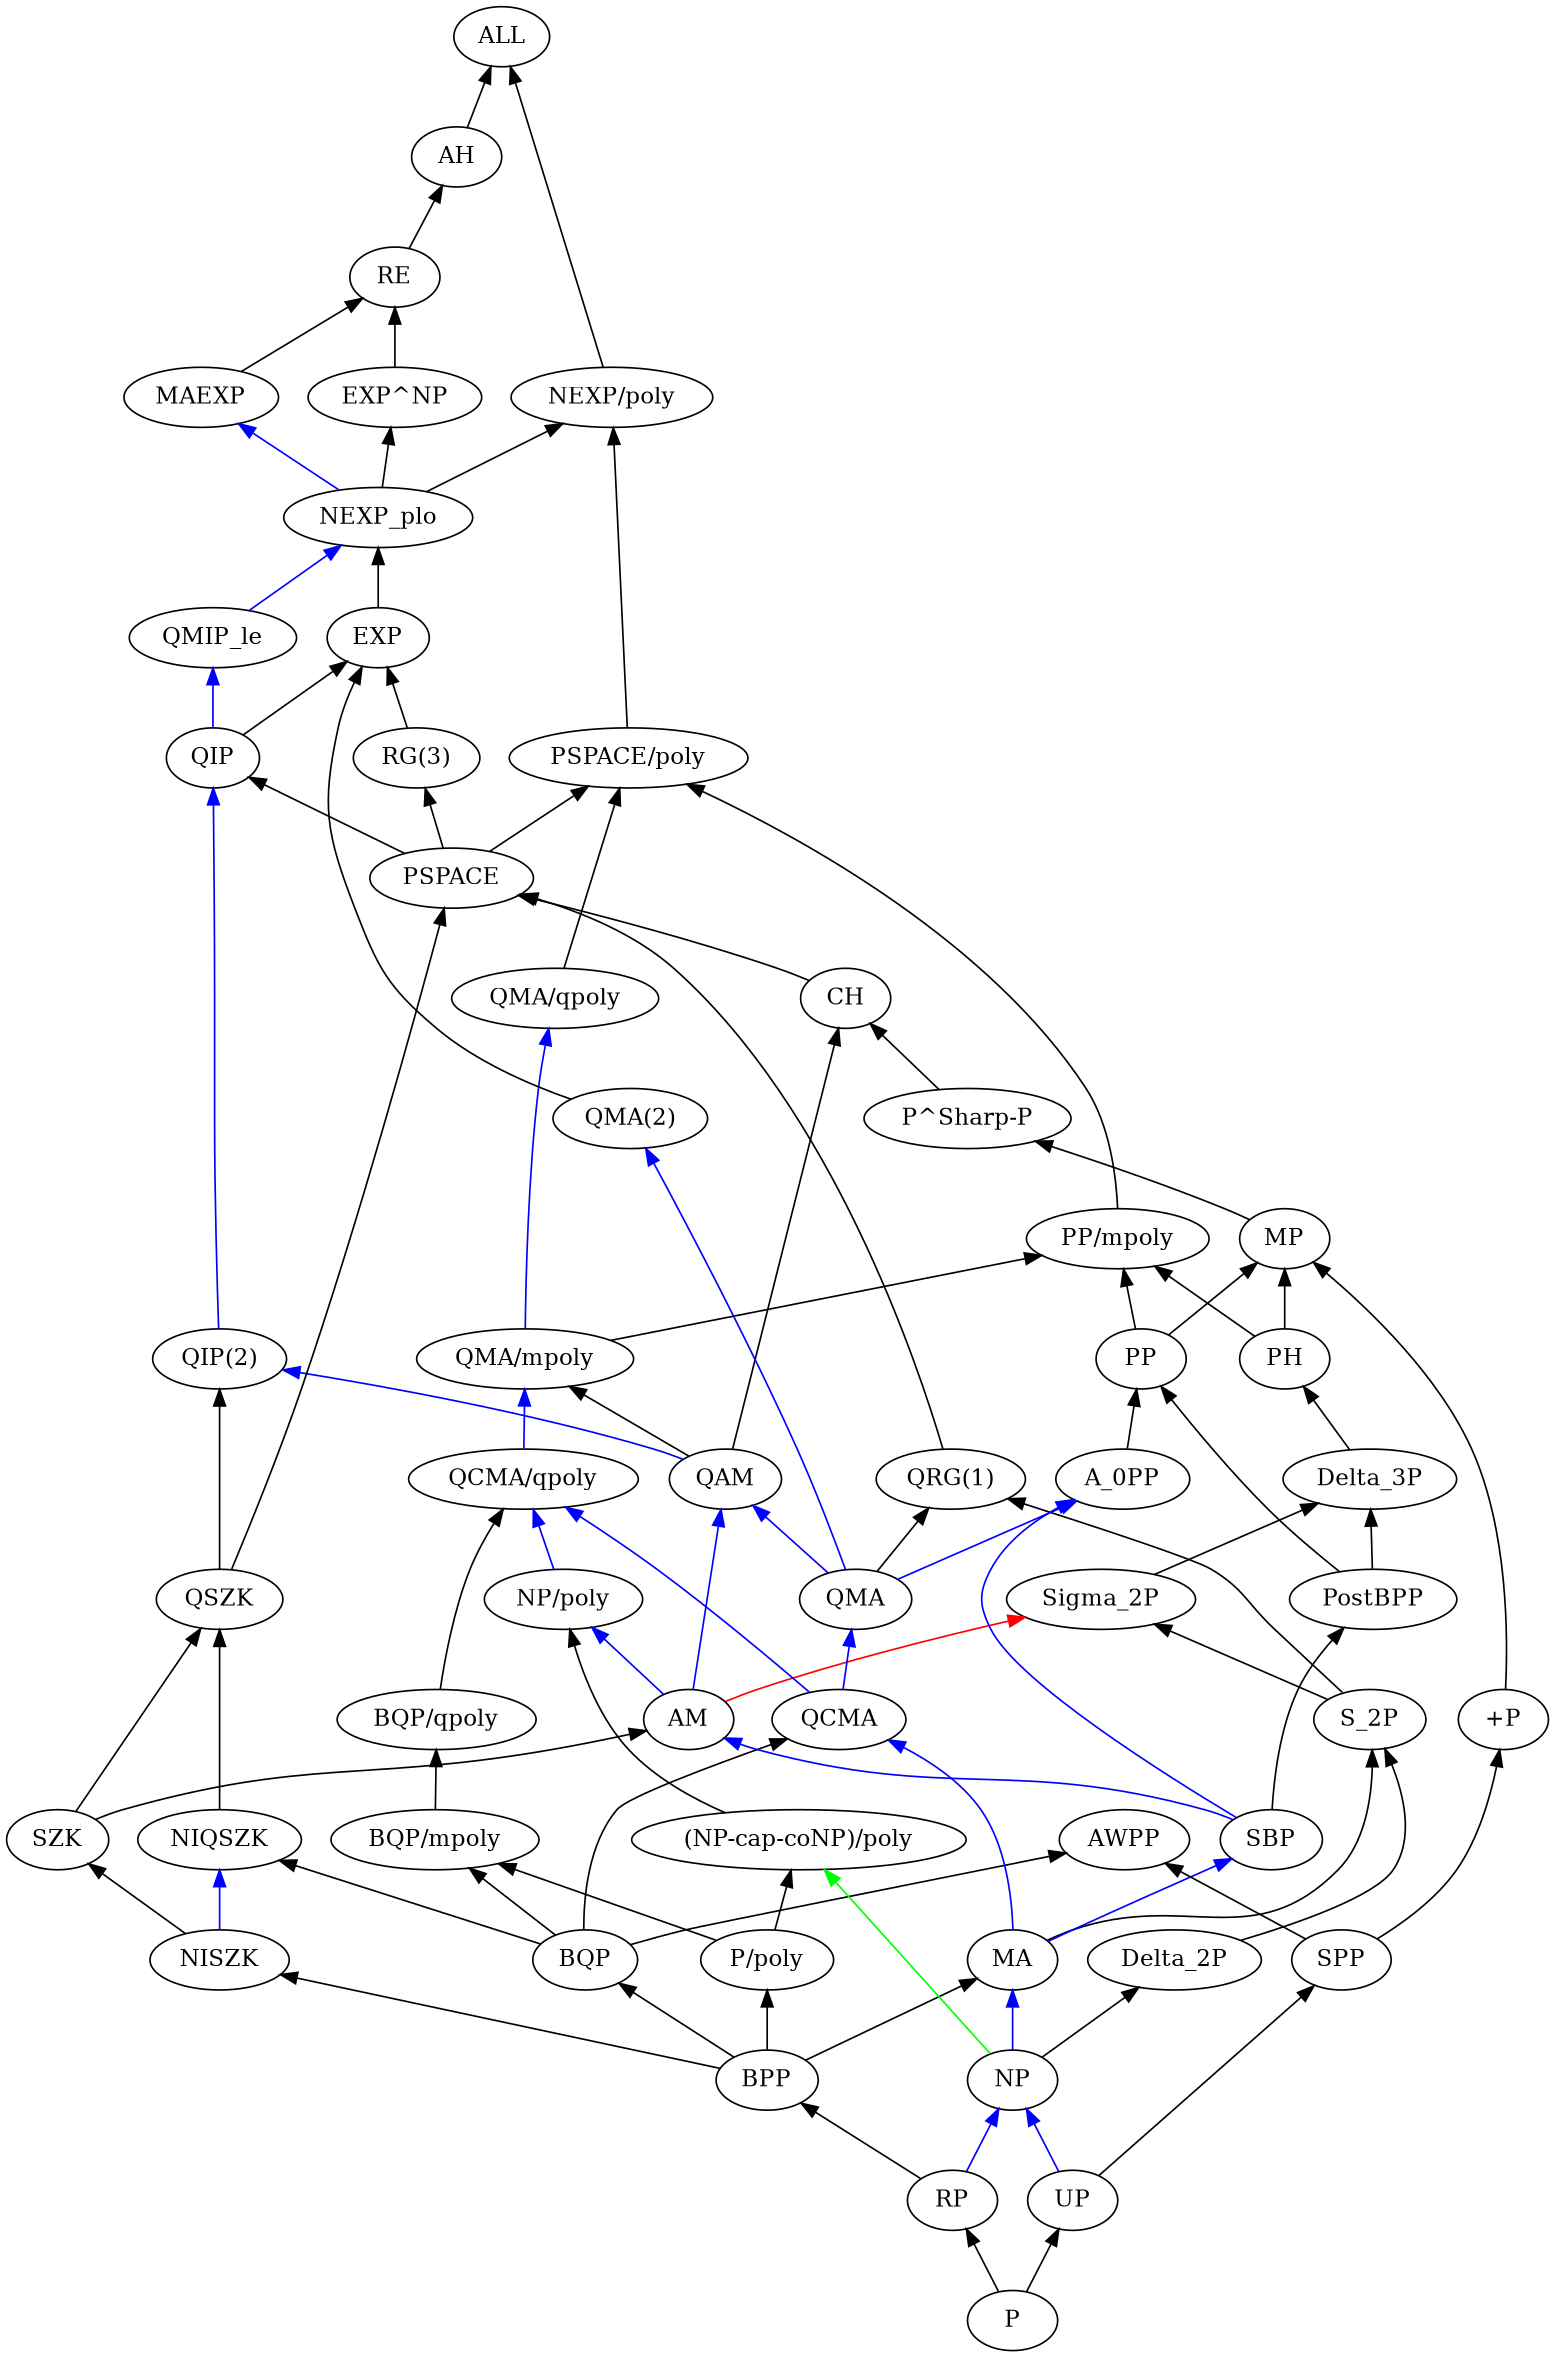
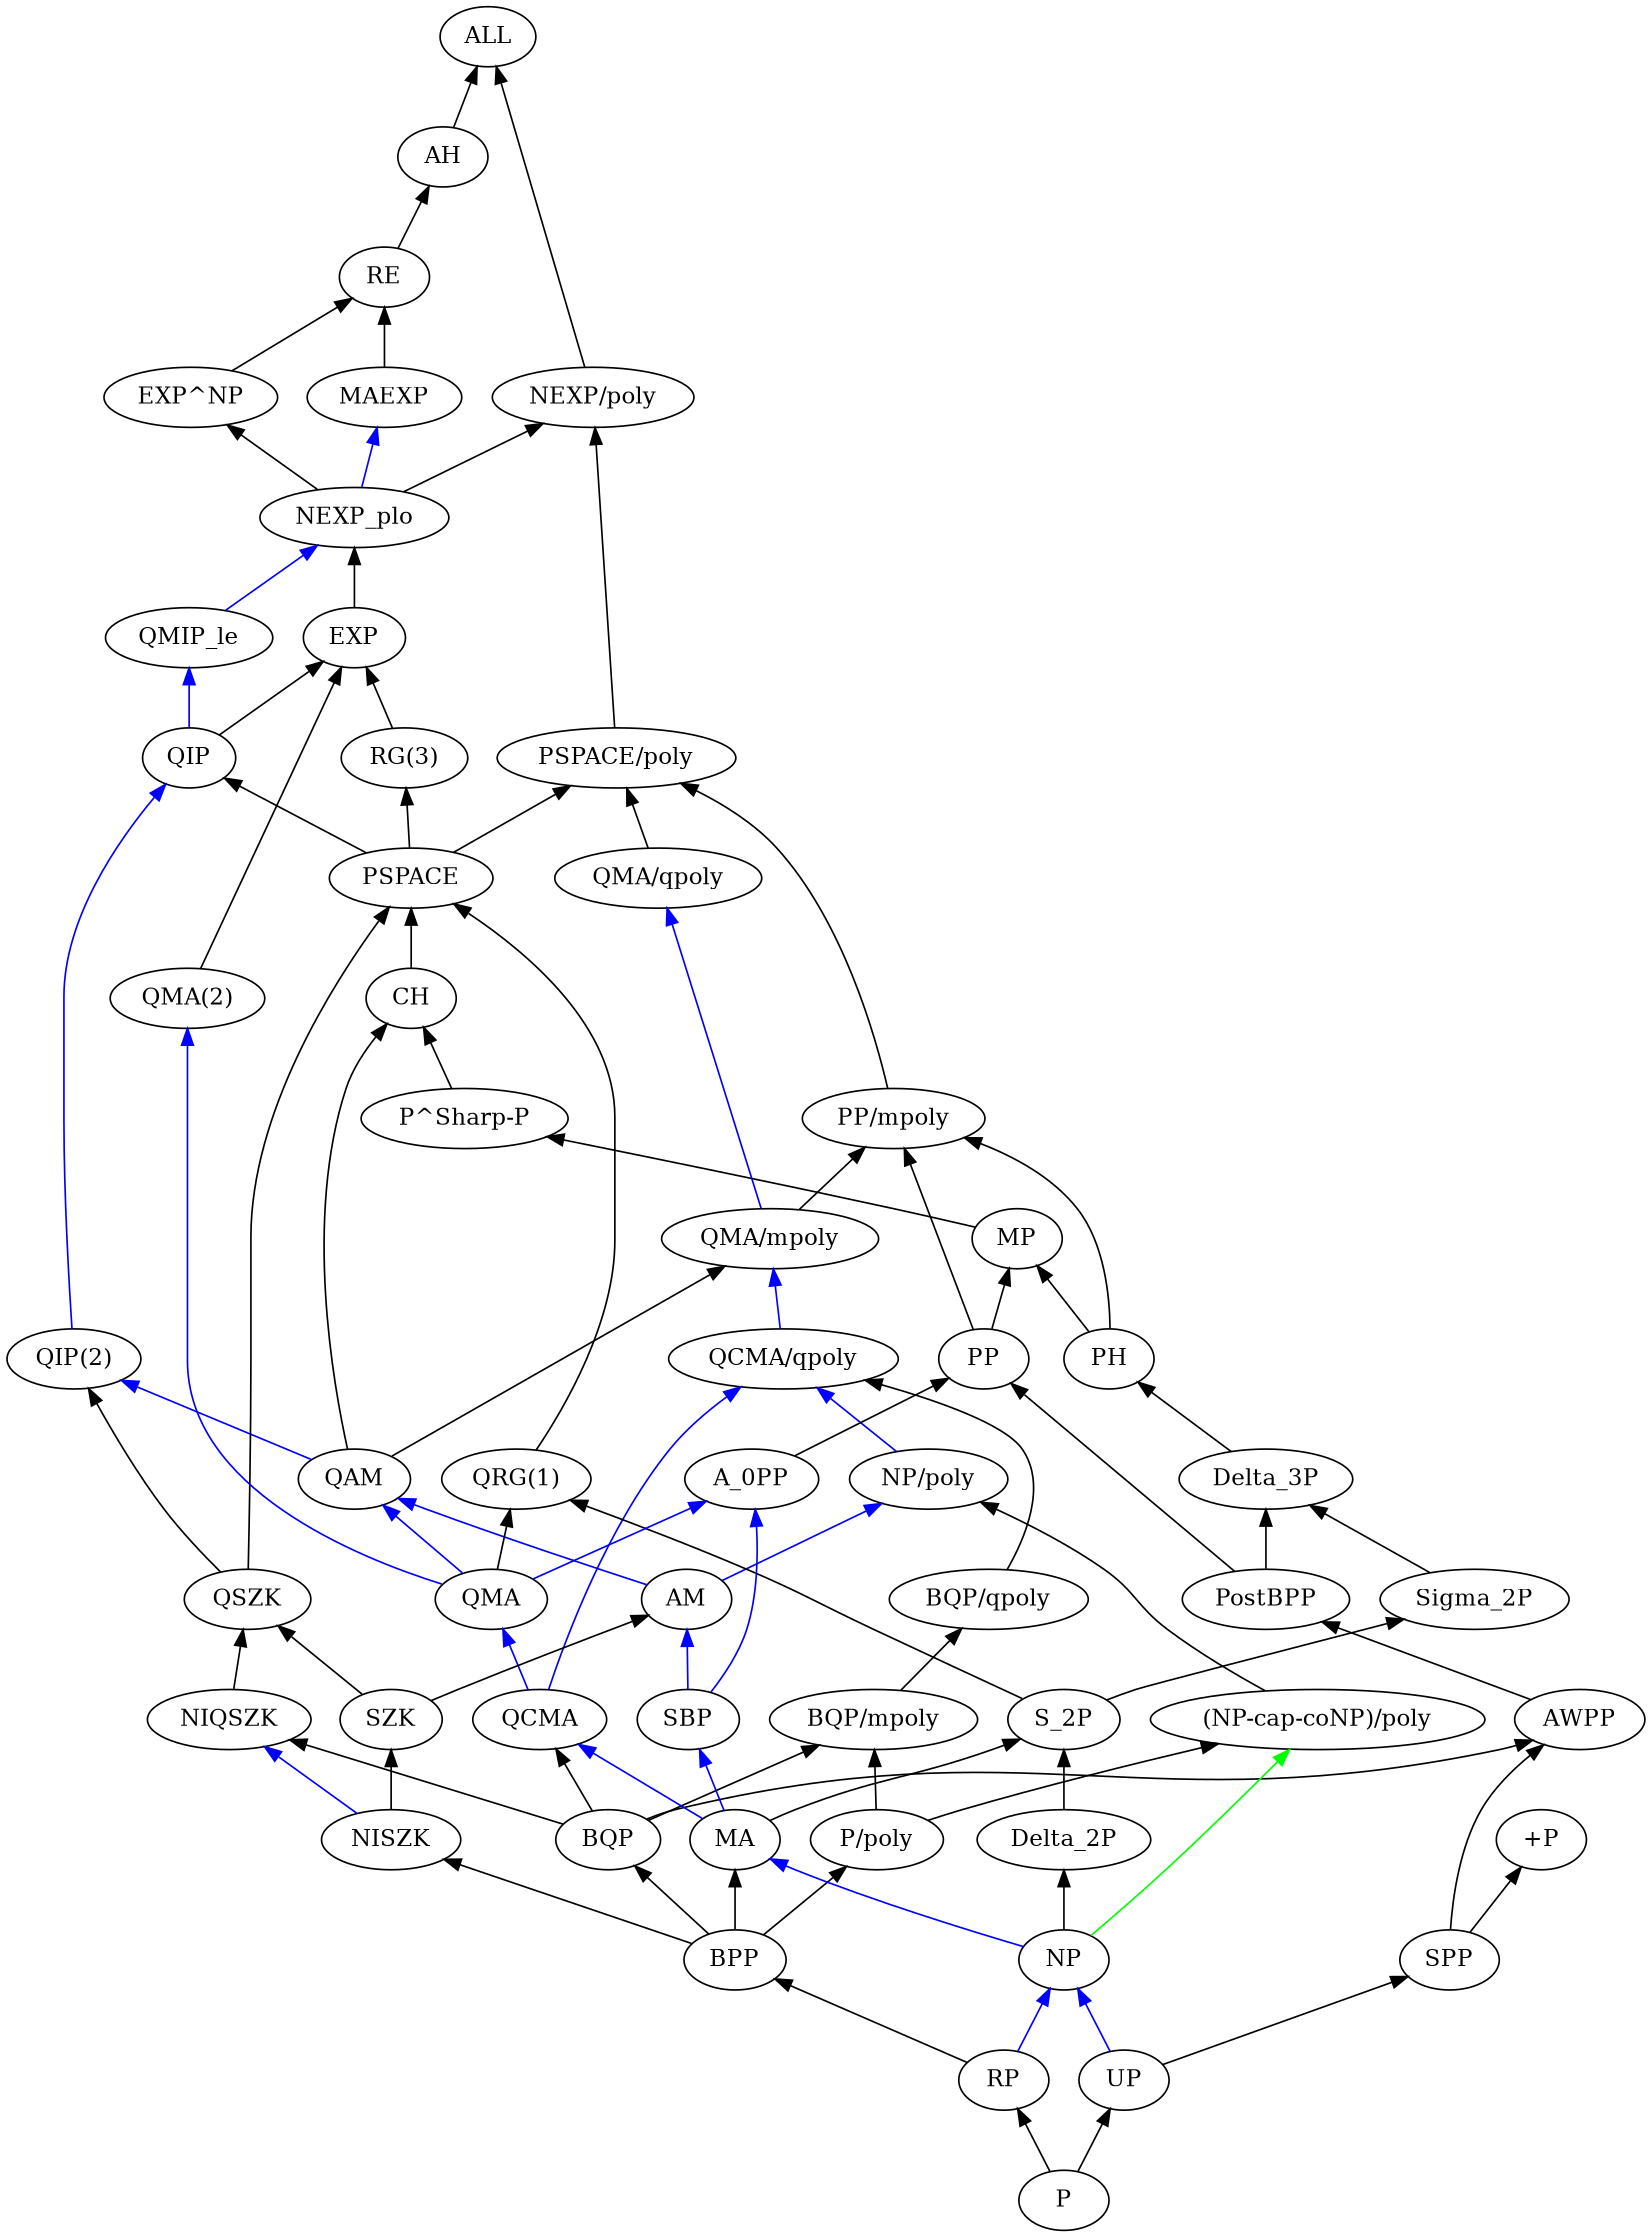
  digraph {
    bgcolor=white
    rankdir=BT
    node [color=black fontcolor=black]
    edge [color=black]
    n1 [label="(NP-cap-coNP)/poly"]
    n2 [label="NP/poly"]
    n3 [label="QCMA/qpoly"]
    n4 [label="+P"]
    n5 [label=MP]
    n6 [label="P^Sharp-P"]
    n7 [label=AH]
    n8 [label=ALL]
    n9 [label=AM]
    n10 [label=QAM]
    n11 [label=Sigma_2P]
    n12 [label=CH]
    n13 [label="QIP(2)"]
    n14 [label="QMA/mpoly"]
    n15 [label=Delta_3P]
    n16 [label=AWPP]
    n17 [label=A_0PP]
    n18 [label=PP]
    n19 [label="PP/mpoly"]
    n20 [label=BPP]
    n21 [label=BQP]
    n22 [label=MA]
    n23 [label=NISZK]
    n24 [label="P/poly"]
    n25 [label="BQP/mpoly"]
    n26 [label=NIQSZK]
    n27 [label=QCMA]
    n28 [label=S_2P]
    n29 [label=SBP]
    n30 [label=SZK]
    n31 [label="BQP/qpoly"]
    n32 [label=QSZK]
    n33 [label=QMA]
    n34 [label=PSPACE]
    n35 [label="PSPACE/poly"]
    n36 [label=QIP]
    n37 [label="RG(3)"]
    n38 [label=Delta_2P]
    n39 [label="QRG(1)"]
    n40 [label=PH]
    n41 [label=EXP]
    n42 [label=NEXP_plo]
    n43 [label="EXP^NP"]
    n44 [label=MAEXP]
    n45 [label="NEXP/poly"]
    n46 [label=RE]
    n47 [label=PostBPP]
    n48 [label=NP]
    n49 [label=P]
    n50 [label=RP]
    n51 [label=UP]
    n52 [label=SPP]
    n53 [label=QMIP_le]
    n54 [label="QMA/qpoly"]
    n55 [label="QMA(2)"]
    n1 -> n2
    n2 -> n3 [color=blue]
    n3 -> n14 [color=blue]
-   n4 -> n5
    n5 -> n6
    n6 -> n12
    n7 -> n8
    n9 -> n2 [color=blue]
    n9 -> n10 [color=blue]
-   n9 -> n11 [color=red]
    n10 -> n12
    n10 -> n13 [color=blue]
    n10 -> n14
    n11 -> n15
    n12 -> n34
    n13 -> n36 [color=blue]
    n14 -> n19
    n14 -> n54 [color=blue]
    n15 -> n40
    n17 -> n18
    n18 -> n5
    n18 -> n19
    n19 -> n35
    n20 -> n21
    n20 -> n22
    n20 -> n23
    n20 -> n24
    n21 -> n16
    n21 -> n25
    n21 -> n26
    n21 -> n27
    n22 -> n27 [color=blue]
    n22 -> n28
    n22 -> n29 [color=blue]
    n23 -> n26 [color=blue]
    n23 -> n30
    n24 -> n1
    n24 -> n25
    n25 -> n31
    n26 -> n32
    n27 -> n3 [color=blue]
    n27 -> n33 [color=blue]
    n28 -> n11
    n28 -> n39
    n29 -> n9 [color=blue]
    n29 -> n17 [color=blue]
-   n29 -> n47
+   n16 -> n47
    n30 -> n9
    n30 -> n32
    n31 -> n3
    n32 -> n13
    n32 -> n34
    n33 -> n10 [color=blue]
    n33 -> n17 [color=blue]
    n33 -> n39
    n33 -> n55 [color=blue]
    n34 -> n35
    n34 -> n36
    n34 -> n37
    n35 -> n45
    n36 -> n41
    n36 -> n53 [color=blue]
    n37 -> n41
    n38 -> n28
    n39 -> n34
    n40 -> n5
    n40 -> n19
    n41 -> n42
    n42 -> n43
    n42 -> n44 [color=blue]
    n42 -> n45
    n43 -> n46
    n44 -> n46
    n45 -> n8
    n46 -> n7
    n47 -> n15
    n47 -> n18
    n48 -> n1 [color=green]
    n48 -> n22 [color=blue]
    n48 -> n38
    n49 -> n50
    n49 -> n51
    n50 -> n20
    n50 -> n48 [color=blue]
    n51 -> n48 [color=blue]
    n51 -> n52
    n52 -> n4
    n52 -> n16
    n53 -> n42 [color=blue]
    n54 -> n35
    n55 -> n41
  }
